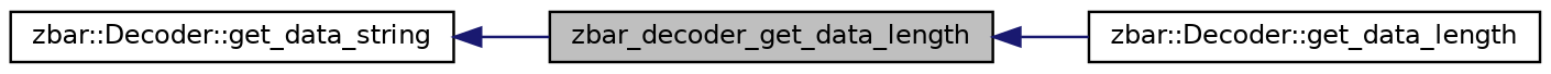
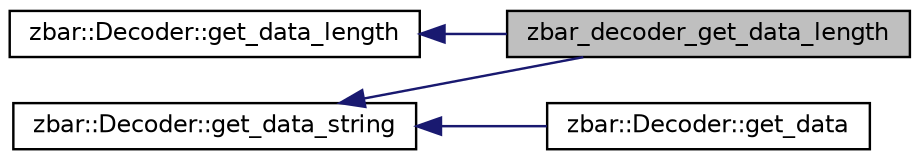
  digraph {
    fontname="DejaVu Sans"
    rankdir=LR
    node [color=black fillcolor=white fontname="DejaVu Sans" fontsize=10 shape=record style=filled]
    edge [color=midnightblue dir=back fontname="DejaVu Sans" fontsize=10 labelfontname=Helvetica labelfontsize=10 style=solid]
    n1 [fillcolor=grey75 fontcolor=black height=0.2 label=zbar_decoder_get_data_length width=0.4]
    n2 [height=0.2 label="zbar::Decoder::get_data_length" width=0.4]
    n3 [height=0.2 label="zbar::Decoder::get_data_string" width=0.4]
-   n1 -> n2
+   n4 [height=0.2 label="zbar::Decoder::get_data" width=0.4]
+   n2 -> n1
    n3 -> n1
+   n3 -> n4
  }
